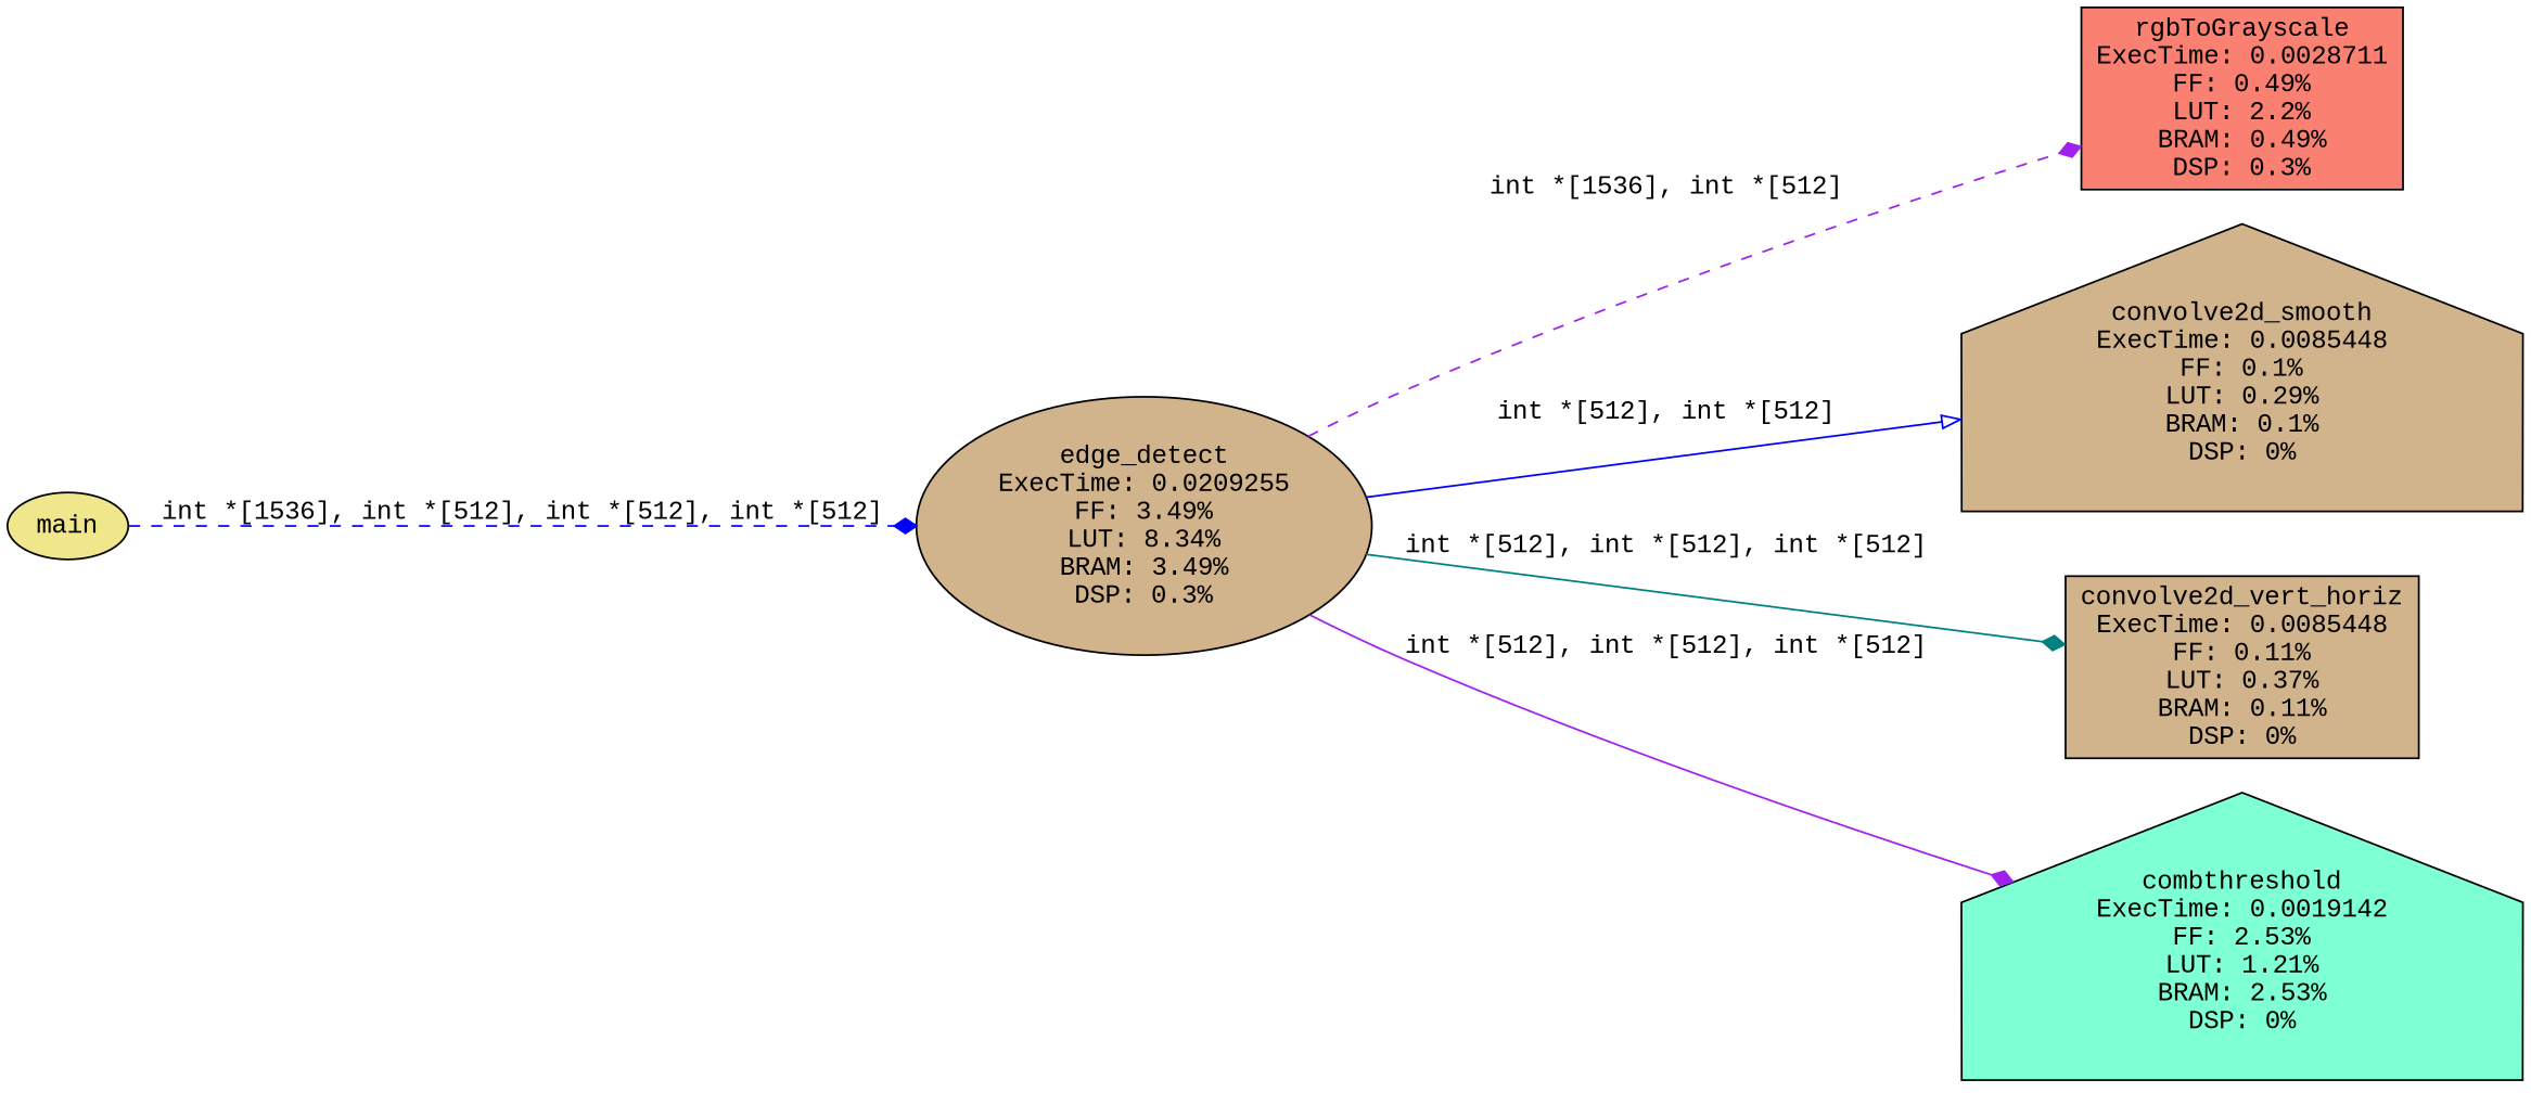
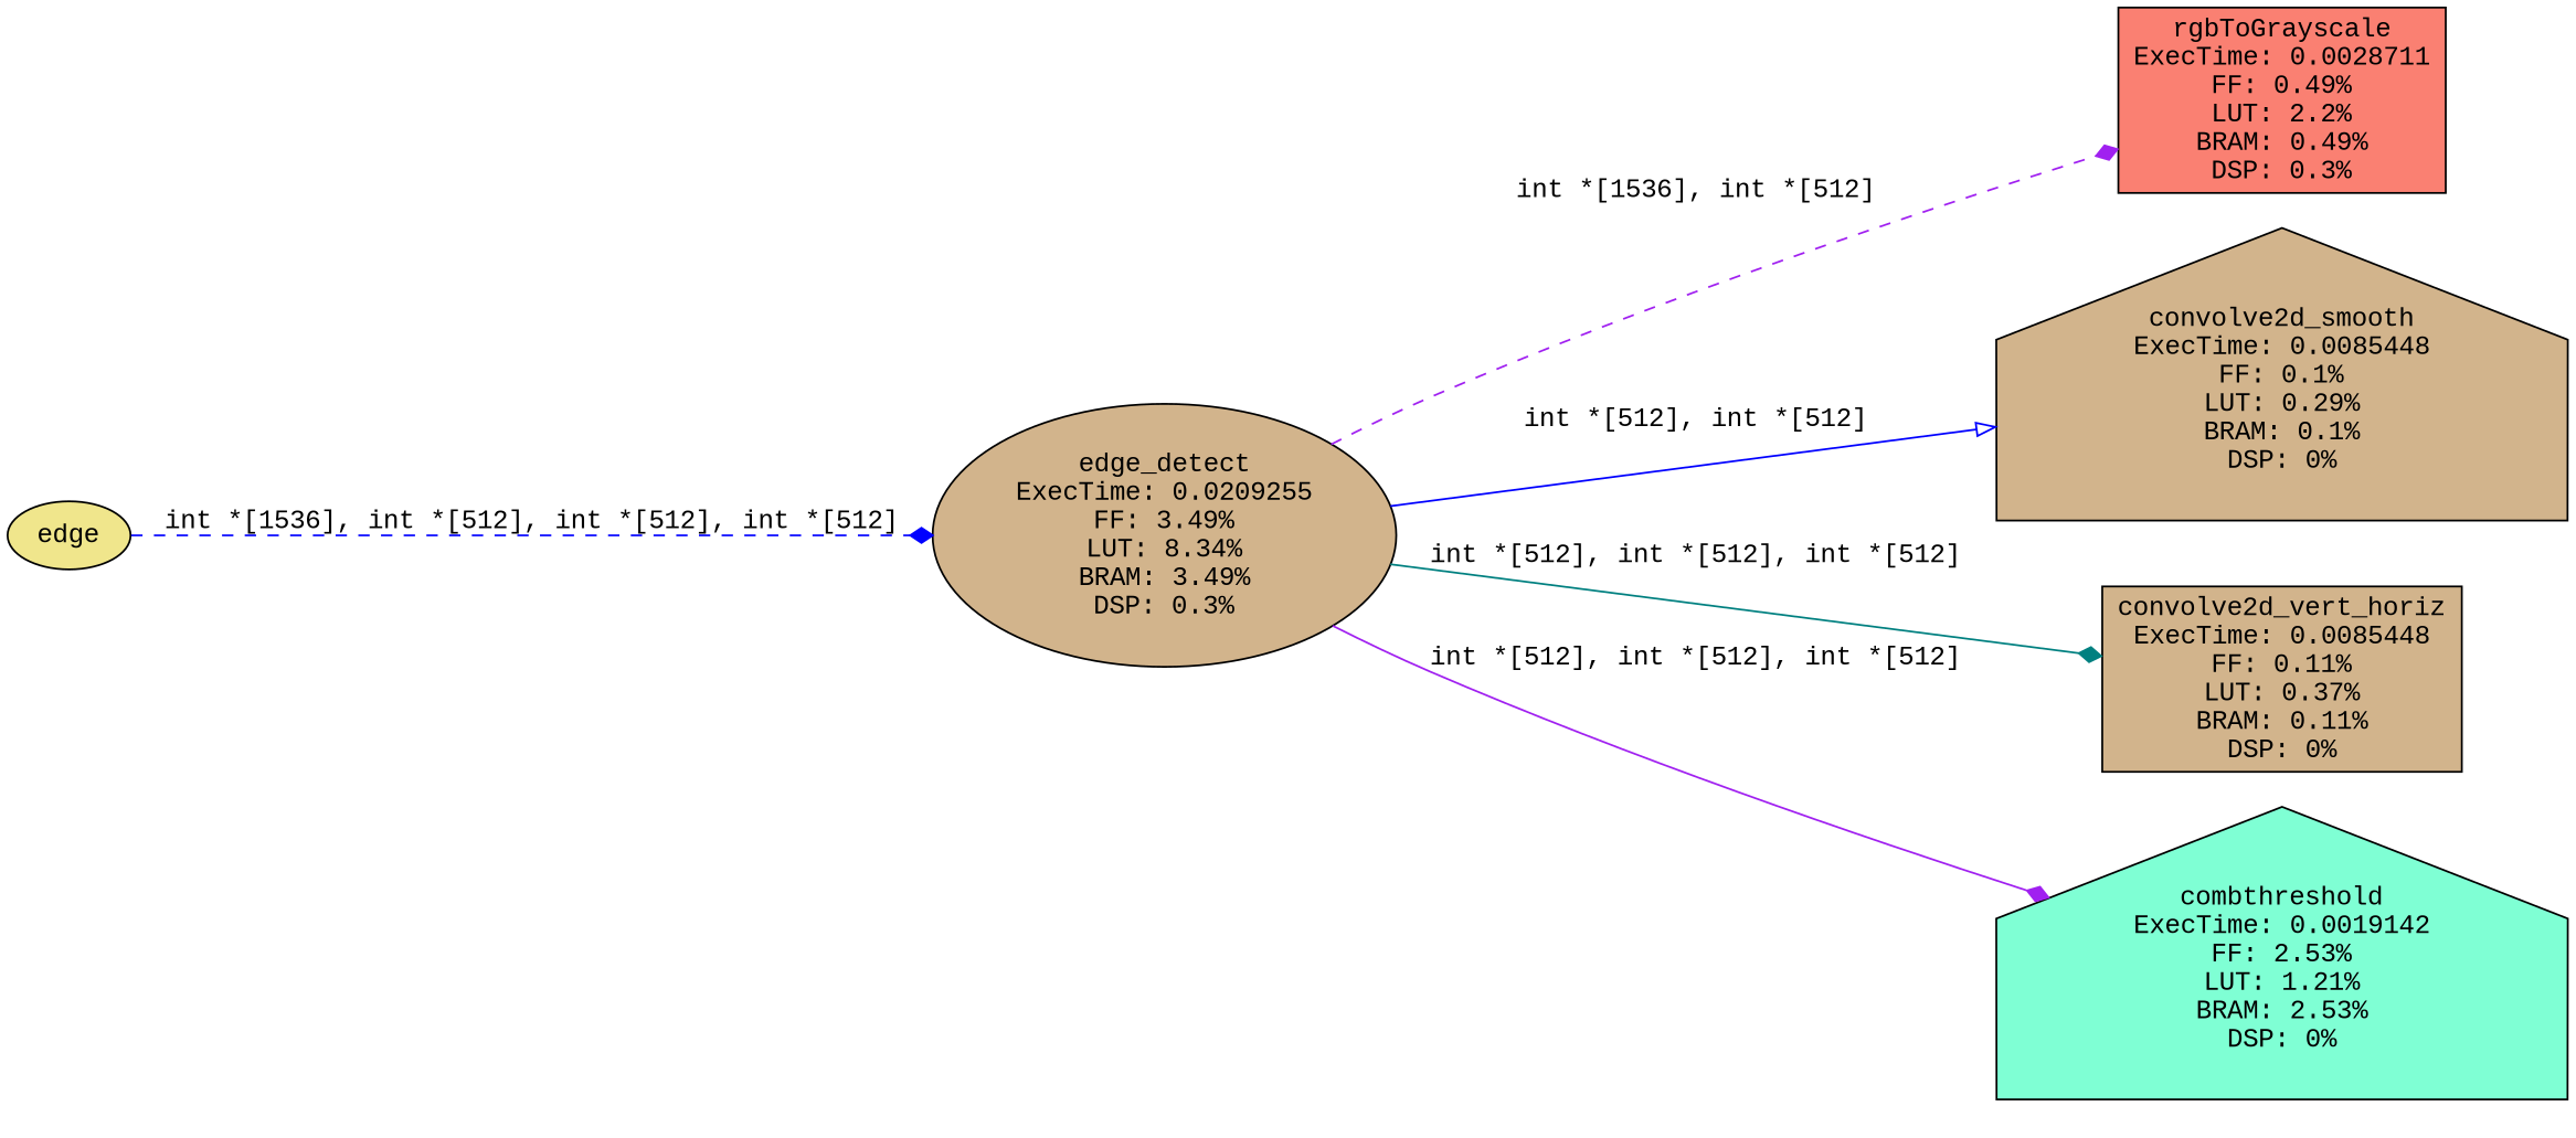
  digraph {
    rankdir=LR
    fontname="Liberation Mono"
    node [shape=ellipse style=filled fillcolor=tan fontname="Liberation Mono"]
    edge [color=purple style=solid arrowhead=diamond fontname="Liberation Mono"]
    n1 [label="edge_detect\nExecTime: 0.0209255\nFF: 3.49%\nLUT: 8.34%\nBRAM: 3.49%\nDSP: 0.3%"]
    n2 [label="rgbToGrayscale\nExecTime: 0.0028711\nFF: 0.49%\nLUT: 2.2%\nBRAM: 0.49%\nDSP: 0.3%" shape=box fillcolor=salmon]
    n3 [label="convolve2d_smooth\nExecTime: 0.0085448\nFF: 0.1%\nLUT: 0.29%\nBRAM: 0.1%\nDSP: 0%" shape=house]
    n4 [label="convolve2d_vert_horiz\nExecTime: 0.0085448\nFF: 0.11%\nLUT: 0.37%\nBRAM: 0.11%\nDSP: 0%" shape=box]
    n5 [label="combthreshold\nExecTime: 0.0019142\nFF: 2.53%\nLUT: 1.21%\nBRAM: 2.53%\nDSP: 0%" shape=house fillcolor=aquamarine]
-   main [fillcolor=khaki]
+   main [fillcolor=khaki label="edge"]
    n1 -> n2 [label="int *[1536], int *[512]" style=dashed]
    n1 -> n3 [label="int *[512], int *[512]" color=blue arrowhead=onormal]
    n1 -> n4 [label="int *[512], int *[512], int *[512]" color=teal]
    n1 -> n5 [label="int *[512], int *[512], int *[512]"]
    main -> n1 [label="int *[1536], int *[512], int *[512], int *[512]" color=blue style=dashed]
  }
